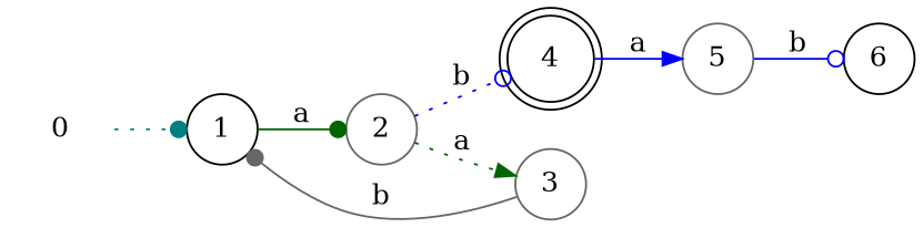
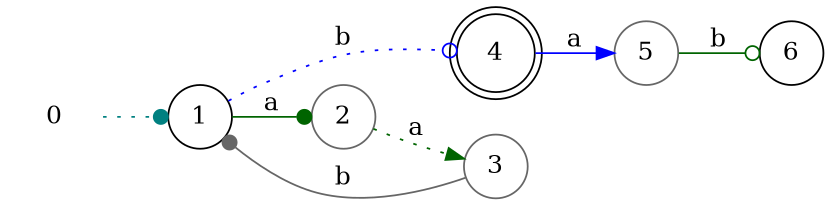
  digraph {
    rankdir=LR
    node [color=gray40 shape=circle]
    edge [arrowhead=dot color=blue style=solid]
    0 [shape=none]
    n2 [color=black label=1]
    n3 [label=2]
    n4 [color=black label=4 shape=doublecircle]
    n5 [label=3]
    n6 [label=5]
    n7 [color=black label=6]
    0 -> n2 [color=teal style=dotted]
    n2 -> n3 [color=darkgreen label=a]
-   n3 -> n4 [arrowhead=odot label=b style=dotted]
+   n2 -> n4 [arrowhead=odot label=b style=dotted]
    n3 -> n5 [arrowhead=normal color=darkgreen label=a style=dotted]
    n4 -> n6 [arrowhead=normal label=a]
    n5 -> n2 [color=gray40 label=b]
-   n6 -> n7 [arrowhead=odot label=b]
+   n6 -> n7 [arrowhead=odot color=darkgreen label=b]
  }
